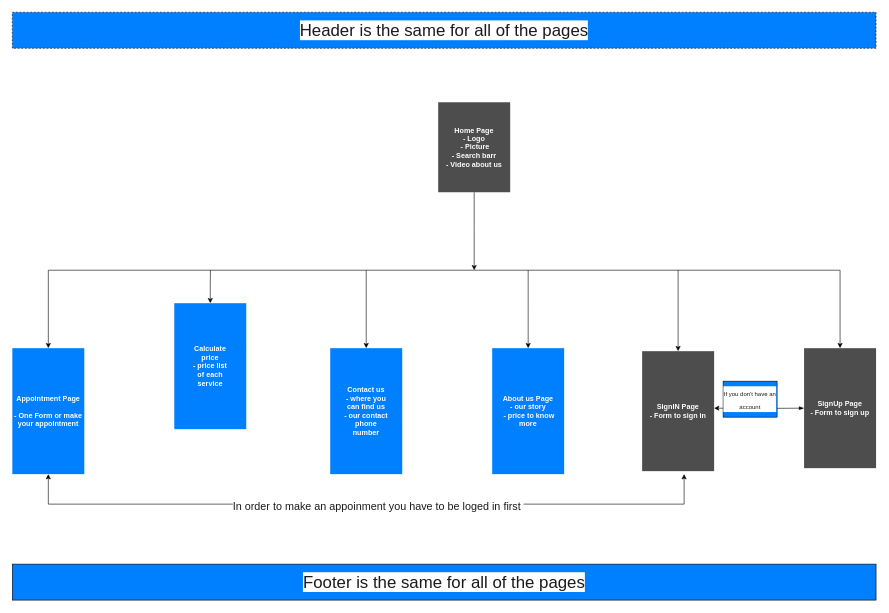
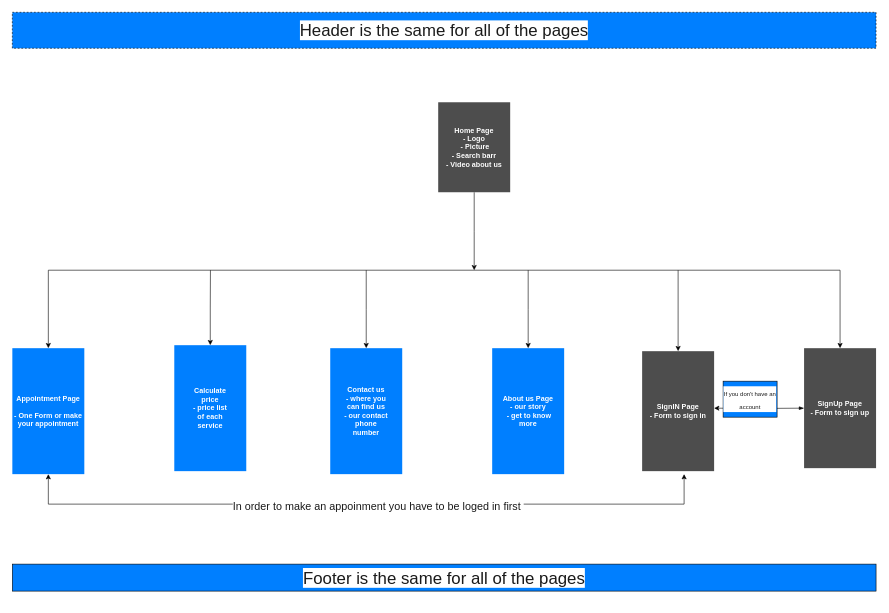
  <mxCell id="0" />
  <mxCell id="1" parent="0" />
  <mxCell id="2" style="edgeStyle=orthogonalEdgeStyle;rounded=0;orthogonalLoop=1;jettySize=auto;html=1;exitX=0.5;exitY=0;exitDx=0;exitDy=0;fontSize=13;fontColor=#1A1A1A;startArrow=classic;startFill=1;strokeColor=#000000;endArrow=none;endFill=0;" edge="1" parent="1" source="3"><mxGeometry relative="1" as="geometry"><mxPoint x="350.273" y="450" as="targetPoint" /></mxGeometry></mxCell>
- <mxCell id="3" value="Calculate&lt;br/&gt;price&lt;br/&gt;- price list&lt;br/&gt;of each&lt;br/&gt;service" style="rounded=0;whiteSpace=wrap;html=1;fontStyle=1;fontColor=#FFFFFF;strokeColor=none;fillColor=#007FFF;" vertex="1" parent="1"><mxGeometry x="290" y="505" width="120" height="210" as="geometry" /></mxCell>
+ <mxCell id="3" value="Calculate&lt;br/&gt;price&lt;br/&gt;- price list&lt;br/&gt;of each&lt;br/&gt;service" style="rounded=0;whiteSpace=wrap;html=1;fontStyle=1;fontColor=#FFFFFF;strokeColor=none;fillColor=#007FFF;" vertex="1" parent="1"><mxGeometry x="290" y="575" width="120" height="210" as="geometry" /></mxCell>
  <mxCell id="4" style="edgeStyle=orthogonalEdgeStyle;rounded=0;orthogonalLoop=1;jettySize=auto;html=1;fontSize=13;fontColor=#1A1A1A;strokeColor=#000000;" edge="1" parent="1" source="5"><mxGeometry relative="1" as="geometry"><mxPoint x="790" y="450" as="targetPoint" /></mxGeometry></mxCell>
  <mxCell id="5" value="Home Page&lt;br&gt;- Logo&lt;br&gt;&amp;nbsp;- Picture&lt;br&gt;- Search barr&lt;br&gt;- Video about us&lt;br&gt;" style="rounded=0;whiteSpace=wrap;html=1;fontStyle=1;fontColor=#FFFFFF;strokeColor=none;fillColor=#4D4D4D;" vertex="1" parent="1"><mxGeometry x="730" y="170" width="120" height="150" as="geometry" /></mxCell>
  <mxCell id="6" style="edgeStyle=orthogonalEdgeStyle;rounded=0;orthogonalLoop=1;jettySize=auto;html=1;exitX=0.5;exitY=0;exitDx=0;exitDy=0;entryX=0.5;entryY=0;entryDx=0;entryDy=0;fontSize=13;fontColor=#1A1A1A;strokeColor=#000000;startArrow=classic;startFill=1;" edge="1" parent="1" source="9" target="17"><mxGeometry relative="1" as="geometry"><Array as="points"><mxPoint x="80" y="450" /><mxPoint x="1400" y="450" /></Array></mxGeometry></mxCell>
  <mxCell id="7" style="edgeStyle=orthogonalEdgeStyle;rounded=0;orthogonalLoop=1;jettySize=auto;html=1;entryX=0.583;entryY=1.025;entryDx=0;entryDy=0;entryPerimeter=0;fontSize=28;fontColor=#1A1A1A;startArrow=classic;startFill=1;endArrow=classic;endFill=1;strokeColor=#000000;" edge="1" parent="1" source="9" target="16"><mxGeometry relative="1" as="geometry"><Array as="points"><mxPoint x="80" y="840" /><mxPoint x="1140" y="840" /></Array></mxGeometry></mxCell>
  <mxCell id="8" value="&lt;font style=&quot;font-size: 18px;&quot;&gt;In order to make an appoinment you have to be loged in first&amp;nbsp;&lt;/font&gt;" style="edgeLabel;html=1;align=center;verticalAlign=middle;resizable=0;points=[];fontSize=28;fontColor=#1A1A1A;" vertex="1" connectable="0" parent="7"><mxGeometry x="0.033" relative="1" as="geometry"><mxPoint as="offset" /></mxGeometry></mxCell>
  <mxCell id="9" value="Appointment Page&lt;br&gt;&lt;br&gt;- One Form or make your appointment" style="rounded=0;whiteSpace=wrap;html=1;fontStyle=1;fontColor=#FFFFFF;strokeColor=none;fillColor=#007FFF;" vertex="1" parent="1"><mxGeometry x="20" y="580" width="120" height="210" as="geometry" /></mxCell>
  <mxCell id="10" style="edgeStyle=orthogonalEdgeStyle;rounded=0;orthogonalLoop=1;jettySize=auto;html=1;fontSize=13;fontColor=#1A1A1A;startArrow=classic;startFill=1;endArrow=none;endFill=0;strokeColor=#000000;" edge="1" parent="1" source="11"><mxGeometry relative="1" as="geometry"><mxPoint x="610" y="450" as="targetPoint" /></mxGeometry></mxCell>
  <mxCell id="11" value="Contact us&lt;br/&gt;- where you&lt;br/&gt;can find us&lt;br/&gt;- our contact&lt;br/&gt;phone&lt;br/&gt;number" style="rounded=0;whiteSpace=wrap;html=1;fontStyle=1;fontColor=#FFFFFF;strokeColor=none;fillColor=#007FFF;" vertex="1" parent="1"><mxGeometry x="550" y="580" width="120" height="210" as="geometry" /></mxCell>
  <mxCell id="12" style="edgeStyle=orthogonalEdgeStyle;rounded=0;orthogonalLoop=1;jettySize=auto;html=1;fontSize=13;fontColor=#1A1A1A;startArrow=classic;startFill=1;endArrow=none;endFill=0;strokeColor=#000000;" edge="1" parent="1" source="13"><mxGeometry relative="1" as="geometry"><mxPoint x="880" y="450" as="targetPoint" /></mxGeometry></mxCell>
- <mxCell id="13" value="About us Page&lt;br&gt;- our story&lt;br&gt;&amp;nbsp;- price to know&lt;br/&gt;more" style="rounded=0;whiteSpace=wrap;html=1;fontStyle=1;fontColor=#FFFFFF;strokeColor=none;fillColor=#007FFF;" vertex="1" parent="1"><mxGeometry x="820" y="580" width="120" height="210" as="geometry" /></mxCell>
+ <mxCell id="13" value="About us Page&lt;br&gt;- our story&lt;br&gt;&amp;nbsp;- get to know&lt;br/&gt;more" style="rounded=0;whiteSpace=wrap;html=1;fontStyle=1;fontColor=#FFFFFF;strokeColor=none;fillColor=#007FFF;" vertex="1" parent="1"><mxGeometry x="820" y="580" width="120" height="210" as="geometry" /></mxCell>
  <mxCell id="14" style="edgeStyle=orthogonalEdgeStyle;rounded=0;orthogonalLoop=1;jettySize=auto;html=1;fontSize=28;fontColor=#1A1A1A;startArrow=classic;startFill=1;endArrow=none;endFill=0;strokeColor=#000000;" edge="1" parent="1" source="16"><mxGeometry relative="1" as="geometry"><mxPoint x="1130" y="450" as="targetPoint" /></mxGeometry></mxCell>
  <mxCell id="15" style="edgeStyle=orthogonalEdgeStyle;rounded=0;orthogonalLoop=1;jettySize=auto;html=1;entryX=0;entryY=0.5;entryDx=0;entryDy=0;fontSize=28;fontColor=#1A1A1A;startArrow=classic;startFill=1;endArrow=blockThin;endFill=1;strokeColor=#000000;" edge="1" parent="1" target="17"><mxGeometry relative="1" as="geometry"><mxPoint x="1190" y="680" as="sourcePoint" /></mxGeometry></mxCell>
  <mxCell id="16" value="SignIN Page&lt;br&gt;- Form to sign in" style="rounded=0;whiteSpace=wrap;html=1;fontStyle=1;fontColor=#FFFFFF;strokeColor=none;fillColor=#4d4d4d;" vertex="1" parent="1"><mxGeometry x="1070" y="585" width="120" height="200" as="geometry" /></mxCell>
  <mxCell id="17" value="SignUp Page&lt;br&gt;- Form to sign up" style="rounded=0;whiteSpace=wrap;html=1;fontStyle=1;fontColor=#FFFFFF;strokeColor=none;fillColor=#4d4d4d;" vertex="1" parent="1"><mxGeometry x="1340" y="580" width="120" height="200" as="geometry" /></mxCell>
- <mxCell id="18" value="&lt;font style=&quot;font-size: 28px;&quot;&gt;Footer is the same for all of the pages&lt;/font&gt;" style="rounded=0;whiteSpace=wrap;html=1;labelBackgroundColor=#ffffff;fontColor=#1A1A1A;fillColor=#007FFF;" vertex="1" parent="1"><mxGeometry x="20" y="940" width="1440" height="60" as="geometry" /></mxCell>
+ <mxCell id="18" value="&lt;font style=&quot;font-size: 28px;&quot;&gt;Footer is the same for all of the pages&lt;/font&gt;" style="rounded=0;whiteSpace=wrap;html=1;labelBackgroundColor=#ffffff;fontColor=#1A1A1A;fillColor=#007FFF;" vertex="1" parent="1"><mxGeometry x="20" y="940" width="1440" height="45" as="geometry" /></mxCell>
  <mxCell id="19" value="&lt;font style=&quot;font-size: 28px;&quot;&gt;Header is the same for all of the pages&lt;/font&gt;" style="rounded=0;whiteSpace=wrap;html=1;labelBackgroundColor=#ffffff;fontColor=#1A1A1A;fillColor=#007FFF;dashed=1;" vertex="1" parent="1"><mxGeometry x="20" y="20" width="1440" height="60" as="geometry" /></mxCell>
  <mxCell id="20" value="&lt;font style=&quot;font-size: 10px;&quot;&gt;If you don't have an account&lt;/font&gt;" style="whiteSpace=wrap;html=1;labelBackgroundColor=#ffffff;fontSize=18;fontColor=#1A1A1A;fillColor=#007FFF;" vertex="1" parent="1"><mxGeometry x="1205" y="635" width="90" height="60" as="geometry" /></mxCell>
